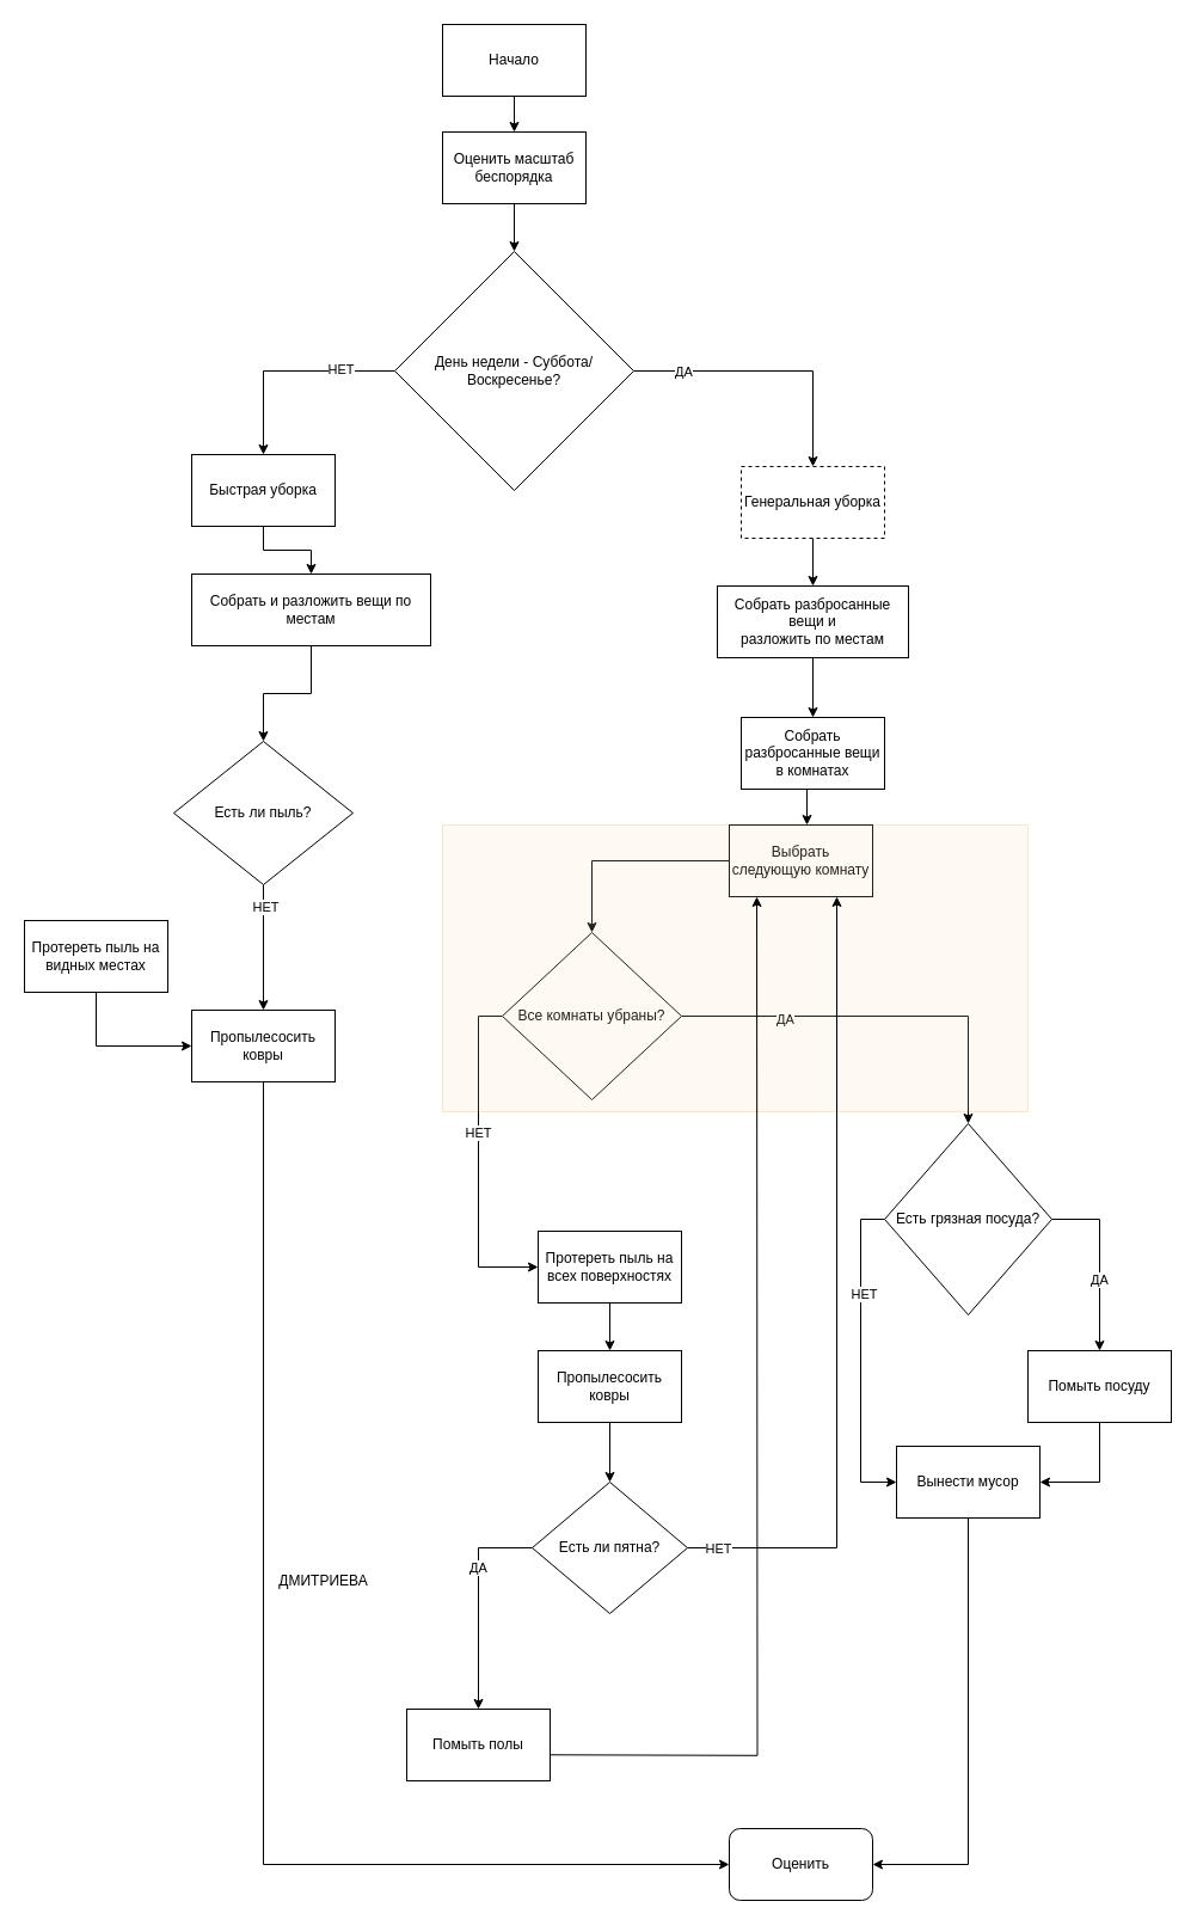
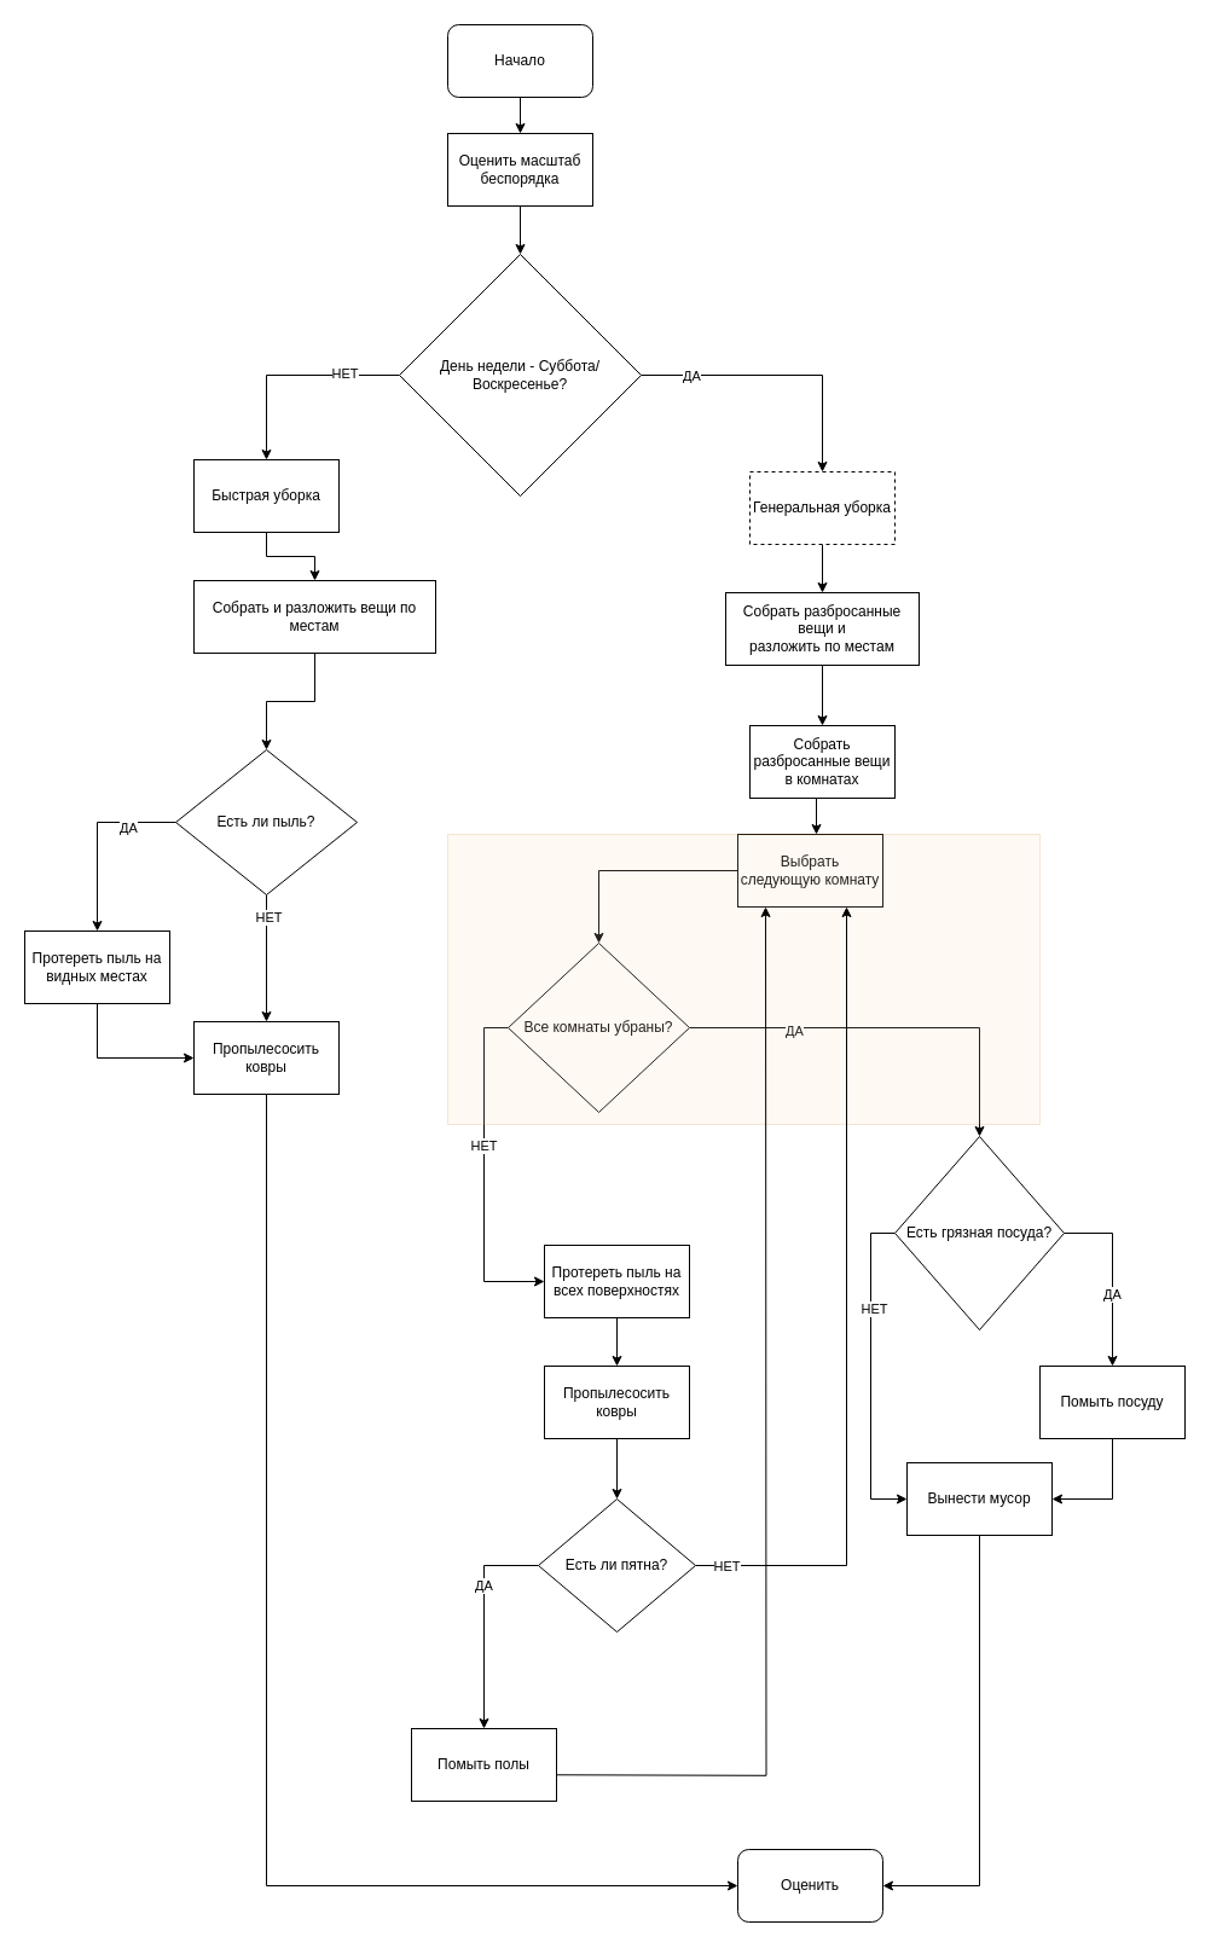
  <mxCell id="0" />
  <mxCell id="1" parent="0" />
  <mxCell id="2" style="edgeStyle=orthogonalEdgeStyle;rounded=0;orthogonalLoop=1;jettySize=auto;html=1;exitX=0.5;exitY=1;exitDx=0;exitDy=0;entryX=0.5;entryY=0;entryDx=0;entryDy=0;" edge="1" parent="1" source="3" target="5"><mxGeometry relative="1" as="geometry" /></mxCell>
- <mxCell id="3" value="Начало" style="whiteSpace=wrap;html=1;rounded=0;" vertex="1" parent="1"><mxGeometry x="370" y="20" width="120" height="60" as="geometry" /></mxCell>
+ <mxCell id="3" value="Начало" style="rounded=1;whiteSpace=wrap;html=1;" vertex="1" parent="1"><mxGeometry x="370" y="20" width="120" height="60" as="geometry" /></mxCell>
  <mxCell id="4" style="edgeStyle=orthogonalEdgeStyle;rounded=0;orthogonalLoop=1;jettySize=auto;html=1;exitX=0.5;exitY=1;exitDx=0;exitDy=0;" edge="1" parent="1" source="5" target="10"><mxGeometry relative="1" as="geometry" /></mxCell>
  <mxCell id="5" value="Оценить масштаб беспорядка" style="rounded=0;whiteSpace=wrap;html=1;" vertex="1" parent="1"><mxGeometry x="370" y="110" width="120" height="60" as="geometry" /></mxCell>
  <mxCell id="6" style="edgeStyle=orthogonalEdgeStyle;rounded=0;orthogonalLoop=1;jettySize=auto;html=1;exitX=1;exitY=0.5;exitDx=0;exitDy=0;entryX=0.5;entryY=0;entryDx=0;entryDy=0;" edge="1" parent="1" source="10" target="12"><mxGeometry relative="1" as="geometry" /></mxCell>
  <mxCell id="7" value="ДА" style="edgeLabel;html=1;align=center;verticalAlign=middle;resizable=0;points=[];" vertex="1" connectable="0" parent="6"><mxGeometry x="-0.644" relative="1" as="geometry"><mxPoint as="offset" /></mxGeometry></mxCell>
  <mxCell id="8" style="edgeStyle=orthogonalEdgeStyle;rounded=0;orthogonalLoop=1;jettySize=auto;html=1;exitX=0;exitY=0.5;exitDx=0;exitDy=0;entryX=0.5;entryY=0;entryDx=0;entryDy=0;" edge="1" parent="1" source="10" target="18"><mxGeometry relative="1" as="geometry" /></mxCell>
  <mxCell id="9" value="НЕТ" style="edgeLabel;html=1;align=center;verticalAlign=middle;resizable=0;points=[];" vertex="1" connectable="0" parent="8"><mxGeometry x="-0.494" y="-2" relative="1" as="geometry"><mxPoint as="offset" /></mxGeometry></mxCell>
  <mxCell id="10" value="День недели - Суббота/Воскресенье?" style="rhombus;whiteSpace=wrap;html=1;" vertex="1" parent="1"><mxGeometry x="330" y="210" width="200" height="200" as="geometry" /></mxCell>
  <mxCell id="11" style="edgeStyle=orthogonalEdgeStyle;rounded=0;orthogonalLoop=1;jettySize=auto;html=1;exitX=0.5;exitY=1;exitDx=0;exitDy=0;entryX=0.5;entryY=0;entryDx=0;entryDy=0;" edge="1" parent="1" source="12" target="14"><mxGeometry relative="1" as="geometry" /></mxCell>
  <mxCell id="12" value="Генеральная уборка" style="rounded=0;whiteSpace=wrap;html=1;dashed=1;" vertex="1" parent="1"><mxGeometry x="620" y="390" width="120" height="60" as="geometry" /></mxCell>
  <mxCell id="13" style="edgeStyle=orthogonalEdgeStyle;rounded=0;orthogonalLoop=1;jettySize=auto;html=1;exitX=0.5;exitY=1;exitDx=0;exitDy=0;entryX=0.5;entryY=0;entryDx=0;entryDy=0;" edge="1" parent="1" source="14" target="16"><mxGeometry relative="1" as="geometry" /></mxCell>
  <mxCell id="14" value="Собрать разбросанные вещи и&lt;div&gt;разложить по местам&lt;/div&gt;" style="rounded=0;whiteSpace=wrap;html=1;" vertex="1" parent="1"><mxGeometry x="600" y="490" width="160" height="60" as="geometry" /></mxCell>
  <mxCell id="15" style="edgeStyle=orthogonalEdgeStyle;rounded=0;orthogonalLoop=1;jettySize=auto;html=1;exitX=0.5;exitY=1;exitDx=0;exitDy=0;" edge="1" parent="1" source="16"><mxGeometry relative="1" as="geometry"><mxPoint x="675" y="690" as="targetPoint" /></mxGeometry></mxCell>
  <mxCell id="16" value="Собрать разбросанные вещи в комнатах" style="rounded=0;whiteSpace=wrap;html=1;" vertex="1" parent="1"><mxGeometry x="620" y="600" width="120" height="60" as="geometry" /></mxCell>
  <mxCell id="17" style="edgeStyle=orthogonalEdgeStyle;rounded=0;orthogonalLoop=1;jettySize=auto;html=1;exitX=0.5;exitY=1;exitDx=0;exitDy=0;entryX=0.5;entryY=0;entryDx=0;entryDy=0;" edge="1" parent="1" source="18" target="40"><mxGeometry relative="1" as="geometry" /></mxCell>
  <mxCell id="18" value="Быстрая уборка" style="rounded=0;whiteSpace=wrap;html=1;" vertex="1" parent="1"><mxGeometry x="160" y="380" width="120" height="60" as="geometry" /></mxCell>
  <mxCell id="19" style="edgeStyle=orthogonalEdgeStyle;rounded=0;orthogonalLoop=1;jettySize=auto;html=1;exitX=0;exitY=0.5;exitDx=0;exitDy=0;entryX=0.5;entryY=0;entryDx=0;entryDy=0;" edge="1" parent="1" source="20" target="25"><mxGeometry relative="1" as="geometry" /></mxCell>
  <mxCell id="20" value="Выбрать следующую комнату" style="rounded=0;whiteSpace=wrap;html=1;" vertex="1" parent="1"><mxGeometry x="610" y="690" width="120" height="60" as="geometry" /></mxCell>
  <mxCell id="21" style="edgeStyle=orthogonalEdgeStyle;rounded=0;orthogonalLoop=1;jettySize=auto;html=1;exitX=1;exitY=0.5;exitDx=0;exitDy=0;entryX=0.5;entryY=0;entryDx=0;entryDy=0;" edge="1" parent="1" source="25" target="30"><mxGeometry relative="1" as="geometry"><mxPoint x="870" y="980" as="targetPoint" /></mxGeometry></mxCell>
  <mxCell id="22" value="ДА" style="edgeLabel;html=1;align=center;verticalAlign=middle;resizable=0;points=[];" vertex="1" connectable="0" parent="21"><mxGeometry x="-0.48" y="-2" relative="1" as="geometry"><mxPoint as="offset" /></mxGeometry></mxCell>
  <mxCell id="23" style="edgeStyle=orthogonalEdgeStyle;rounded=0;orthogonalLoop=1;jettySize=auto;html=1;exitX=0;exitY=0.5;exitDx=0;exitDy=0;entryX=0;entryY=0.5;entryDx=0;entryDy=0;" edge="1" parent="1" source="25" target="36"><mxGeometry relative="1" as="geometry" /></mxCell>
  <mxCell id="24" value="НЕТ" style="edgeLabel;html=1;align=center;verticalAlign=middle;resizable=0;points=[];" vertex="1" connectable="0" parent="23"><mxGeometry x="-0.164" relative="1" as="geometry"><mxPoint x="-1" as="offset" /></mxGeometry></mxCell>
  <mxCell id="25" value="Все комнаты убраны?" style="rhombus;whiteSpace=wrap;html=1;" vertex="1" parent="1"><mxGeometry x="420" y="780" width="150" height="140" as="geometry" /></mxCell>
  <mxCell id="26" style="edgeStyle=orthogonalEdgeStyle;rounded=0;orthogonalLoop=1;jettySize=auto;html=1;exitX=1;exitY=0.5;exitDx=0;exitDy=0;" edge="1" parent="1" source="30" target="32"><mxGeometry relative="1" as="geometry" /></mxCell>
  <mxCell id="27" value="ДА" style="edgeLabel;html=1;align=center;verticalAlign=middle;resizable=0;points=[];" vertex="1" connectable="0" parent="26"><mxGeometry x="-0.53" y="-5" relative="1" as="geometry"><mxPoint x="4" y="45" as="offset" /></mxGeometry></mxCell>
  <mxCell id="28" style="edgeStyle=orthogonalEdgeStyle;rounded=0;orthogonalLoop=1;jettySize=auto;html=1;exitX=0;exitY=0.5;exitDx=0;exitDy=0;entryX=0;entryY=0.5;entryDx=0;entryDy=0;" edge="1" parent="1" source="30" target="34"><mxGeometry relative="1" as="geometry" /></mxCell>
  <mxCell id="29" value="НЕТ" style="edgeLabel;html=1;align=center;verticalAlign=middle;resizable=0;points=[];" vertex="1" connectable="0" parent="28"><mxGeometry x="-0.391" y="2" relative="1" as="geometry"><mxPoint as="offset" /></mxGeometry></mxCell>
  <mxCell id="30" value="Есть грязная посуда?" style="rhombus;whiteSpace=wrap;html=1;" vertex="1" parent="1"><mxGeometry x="740" y="940" width="140" height="160" as="geometry" /></mxCell>
  <mxCell id="31" style="edgeStyle=orthogonalEdgeStyle;rounded=0;orthogonalLoop=1;jettySize=auto;html=1;exitX=0.5;exitY=1;exitDx=0;exitDy=0;entryX=1;entryY=0.5;entryDx=0;entryDy=0;" edge="1" parent="1" source="32" target="34"><mxGeometry relative="1" as="geometry" /></mxCell>
  <mxCell id="32" value="Помыть посуду" style="rounded=0;whiteSpace=wrap;html=1;" vertex="1" parent="1"><mxGeometry x="860" y="1130" width="120" height="60" as="geometry" /></mxCell>
  <mxCell id="33" style="edgeStyle=orthogonalEdgeStyle;rounded=0;orthogonalLoop=1;jettySize=auto;html=1;exitX=0.5;exitY=1;exitDx=0;exitDy=0;entryX=1;entryY=0.5;entryDx=0;entryDy=0;" edge="1" parent="1" source="34" target="45"><mxGeometry relative="1" as="geometry" /></mxCell>
  <mxCell id="34" value="Вынести мусор" style="rounded=0;whiteSpace=wrap;html=1;" vertex="1" parent="1"><mxGeometry x="750" y="1210" width="120" height="60" as="geometry" /></mxCell>
  <mxCell id="35" style="edgeStyle=orthogonalEdgeStyle;rounded=0;orthogonalLoop=1;jettySize=auto;html=1;exitX=0.5;exitY=1;exitDx=0;exitDy=0;entryX=0.5;entryY=0;entryDx=0;entryDy=0;" edge="1" parent="1" source="36" target="38"><mxGeometry relative="1" as="geometry" /></mxCell>
  <mxCell id="36" value="Протереть пыль на всех поверхностях" style="rounded=0;whiteSpace=wrap;html=1;" vertex="1" parent="1"><mxGeometry x="450" y="1030" width="120" height="60" as="geometry" /></mxCell>
  <mxCell id="37" style="edgeStyle=orthogonalEdgeStyle;rounded=0;orthogonalLoop=1;jettySize=auto;html=1;exitX=0.5;exitY=1;exitDx=0;exitDy=0;entryX=0.5;entryY=0;entryDx=0;entryDy=0;" edge="1" parent="1" source="38" target="57"><mxGeometry relative="1" as="geometry" /></mxCell>
  <mxCell id="38" value="Пропылесосить ковры" style="rounded=0;whiteSpace=wrap;html=1;" vertex="1" parent="1"><mxGeometry x="450" y="1130" width="120" height="60" as="geometry" /></mxCell>
  <mxCell id="39" style="edgeStyle=orthogonalEdgeStyle;rounded=0;orthogonalLoop=1;jettySize=auto;html=1;exitX=0.5;exitY=1;exitDx=0;exitDy=0;entryX=0.5;entryY=0;entryDx=0;entryDy=0;" edge="1" parent="1" source="40" target="52"><mxGeometry relative="1" as="geometry" /></mxCell>
  <mxCell id="40" value="Собрать и разложить вещи по местам" style="rounded=0;whiteSpace=wrap;html=1;" vertex="1" parent="1"><mxGeometry x="160" y="480" width="200" height="60" as="geometry" /></mxCell>
  <mxCell id="41" style="edgeStyle=orthogonalEdgeStyle;rounded=0;orthogonalLoop=1;jettySize=auto;html=1;exitX=0.5;exitY=1;exitDx=0;exitDy=0;entryX=0;entryY=0.5;entryDx=0;entryDy=0;" edge="1" parent="1" source="42" target="44"><mxGeometry relative="1" as="geometry" /></mxCell>
  <mxCell id="42" value="Протереть пыль на видных местах" style="rounded=0;whiteSpace=wrap;html=1;" vertex="1" parent="1"><mxGeometry x="20" y="770" width="120" height="60" as="geometry" /></mxCell>
  <mxCell id="43" style="edgeStyle=orthogonalEdgeStyle;rounded=0;orthogonalLoop=1;jettySize=auto;html=1;exitX=0.5;exitY=1;exitDx=0;exitDy=0;entryX=0;entryY=0.5;entryDx=0;entryDy=0;" edge="1" parent="1" source="44" target="45"><mxGeometry relative="1" as="geometry" /></mxCell>
  <mxCell id="44" value="Пропылесосить ковры" style="rounded=0;whiteSpace=wrap;html=1;" vertex="1" parent="1"><mxGeometry x="160" y="845" width="120" height="60" as="geometry" /></mxCell>
  <mxCell id="45" value="Оценить" style="rounded=1;whiteSpace=wrap;html=1;" vertex="1" parent="1"><mxGeometry x="610" y="1530" width="120" height="60" as="geometry" /></mxCell>
  <mxCell id="46" value="" style="rounded=0;whiteSpace=wrap;html=1;fillColor=#fad7ac;strokeColor=#b46504;opacity=15;" vertex="1" parent="1"><mxGeometry x="370" y="690" width="490" height="240" as="geometry" /></mxCell>
- <mxCell id="47" value="ДМИТРИЕВА" style="text;html=1;align=center;verticalAlign=middle;resizable=0;points=[];autosize=1;strokeColor=none;fillColor=none;" vertex="1" parent="1"><mxGeometry x="220" y="1308" width="100" height="30" as="geometry" /></mxCell>
+ <mxCell id="48" style="edgeStyle=orthogonalEdgeStyle;rounded=0;orthogonalLoop=1;jettySize=auto;html=1;exitX=0;exitY=0.5;exitDx=0;exitDy=0;" edge="1" parent="1" source="52" target="42"><mxGeometry relative="1" as="geometry" /></mxCell>
+ <mxCell id="49" value="ДА" style="edgeLabel;html=1;align=center;verticalAlign=middle;resizable=0;points=[];" vertex="1" connectable="0" parent="48"><mxGeometry x="-0.481" y="4" relative="1" as="geometry"><mxPoint as="offset" /></mxGeometry></mxCell>
  <mxCell id="50" style="edgeStyle=orthogonalEdgeStyle;rounded=0;orthogonalLoop=1;jettySize=auto;html=1;exitX=0.5;exitY=1;exitDx=0;exitDy=0;entryX=0.5;entryY=0;entryDx=0;entryDy=0;" edge="1" parent="1" source="52" target="44"><mxGeometry relative="1" as="geometry" /></mxCell>
  <mxCell id="51" value="НЕТ" style="edgeLabel;html=1;align=center;verticalAlign=middle;resizable=0;points=[];" vertex="1" connectable="0" parent="50"><mxGeometry x="-0.664" y="1" relative="1" as="geometry"><mxPoint as="offset" /></mxGeometry></mxCell>
  <mxCell id="52" value="Есть ли пыль?" style="rhombus;whiteSpace=wrap;html=1;" vertex="1" parent="1"><mxGeometry x="145" y="620" width="150" height="120" as="geometry" /></mxCell>
  <mxCell id="53" style="edgeStyle=orthogonalEdgeStyle;rounded=0;orthogonalLoop=1;jettySize=auto;html=1;exitX=0;exitY=0.5;exitDx=0;exitDy=0;entryX=0.5;entryY=0;entryDx=0;entryDy=0;" edge="1" parent="1" source="57" target="58"><mxGeometry relative="1" as="geometry" /></mxCell>
  <mxCell id="54" value="ДА" style="edgeLabel;html=1;align=center;verticalAlign=middle;resizable=0;points=[];" vertex="1" connectable="0" parent="53"><mxGeometry x="-0.32" y="-1" relative="1" as="geometry"><mxPoint as="offset" /></mxGeometry></mxCell>
  <mxCell id="55" style="edgeStyle=orthogonalEdgeStyle;rounded=0;orthogonalLoop=1;jettySize=auto;html=1;exitX=1;exitY=0.5;exitDx=0;exitDy=0;entryX=0.75;entryY=1;entryDx=0;entryDy=0;" edge="1" parent="1" source="57" target="20"><mxGeometry relative="1" as="geometry" /></mxCell>
  <mxCell id="56" value="НЕТ" style="edgeLabel;html=1;align=center;verticalAlign=middle;resizable=0;points=[];" vertex="1" connectable="0" parent="55"><mxGeometry x="-0.877" y="-5" relative="1" as="geometry"><mxPoint x="-16" y="-5" as="offset" /></mxGeometry></mxCell>
  <mxCell id="57" value="Есть ли пятна?" style="rhombus;whiteSpace=wrap;html=1;" vertex="1" parent="1"><mxGeometry x="445" y="1240" width="130" height="110" as="geometry" /></mxCell>
  <mxCell id="58" value="Помыть полы" style="rounded=0;whiteSpace=wrap;html=1;" vertex="1" parent="1"><mxGeometry x="340" y="1430" width="120" height="60" as="geometry" /></mxCell>
  <mxCell id="59" style="edgeStyle=orthogonalEdgeStyle;rounded=0;orthogonalLoop=1;jettySize=auto;html=1;exitX=1;exitY=0.5;exitDx=0;exitDy=0;entryX=0.192;entryY=0.862;entryDx=0;entryDy=0;entryPerimeter=0;" edge="1" parent="1"><mxGeometry relative="1" as="geometry"><mxPoint x="460" y="1468.28" as="sourcePoint" /><mxPoint x="633.04" y="750" as="targetPoint" /></mxGeometry></mxCell>
